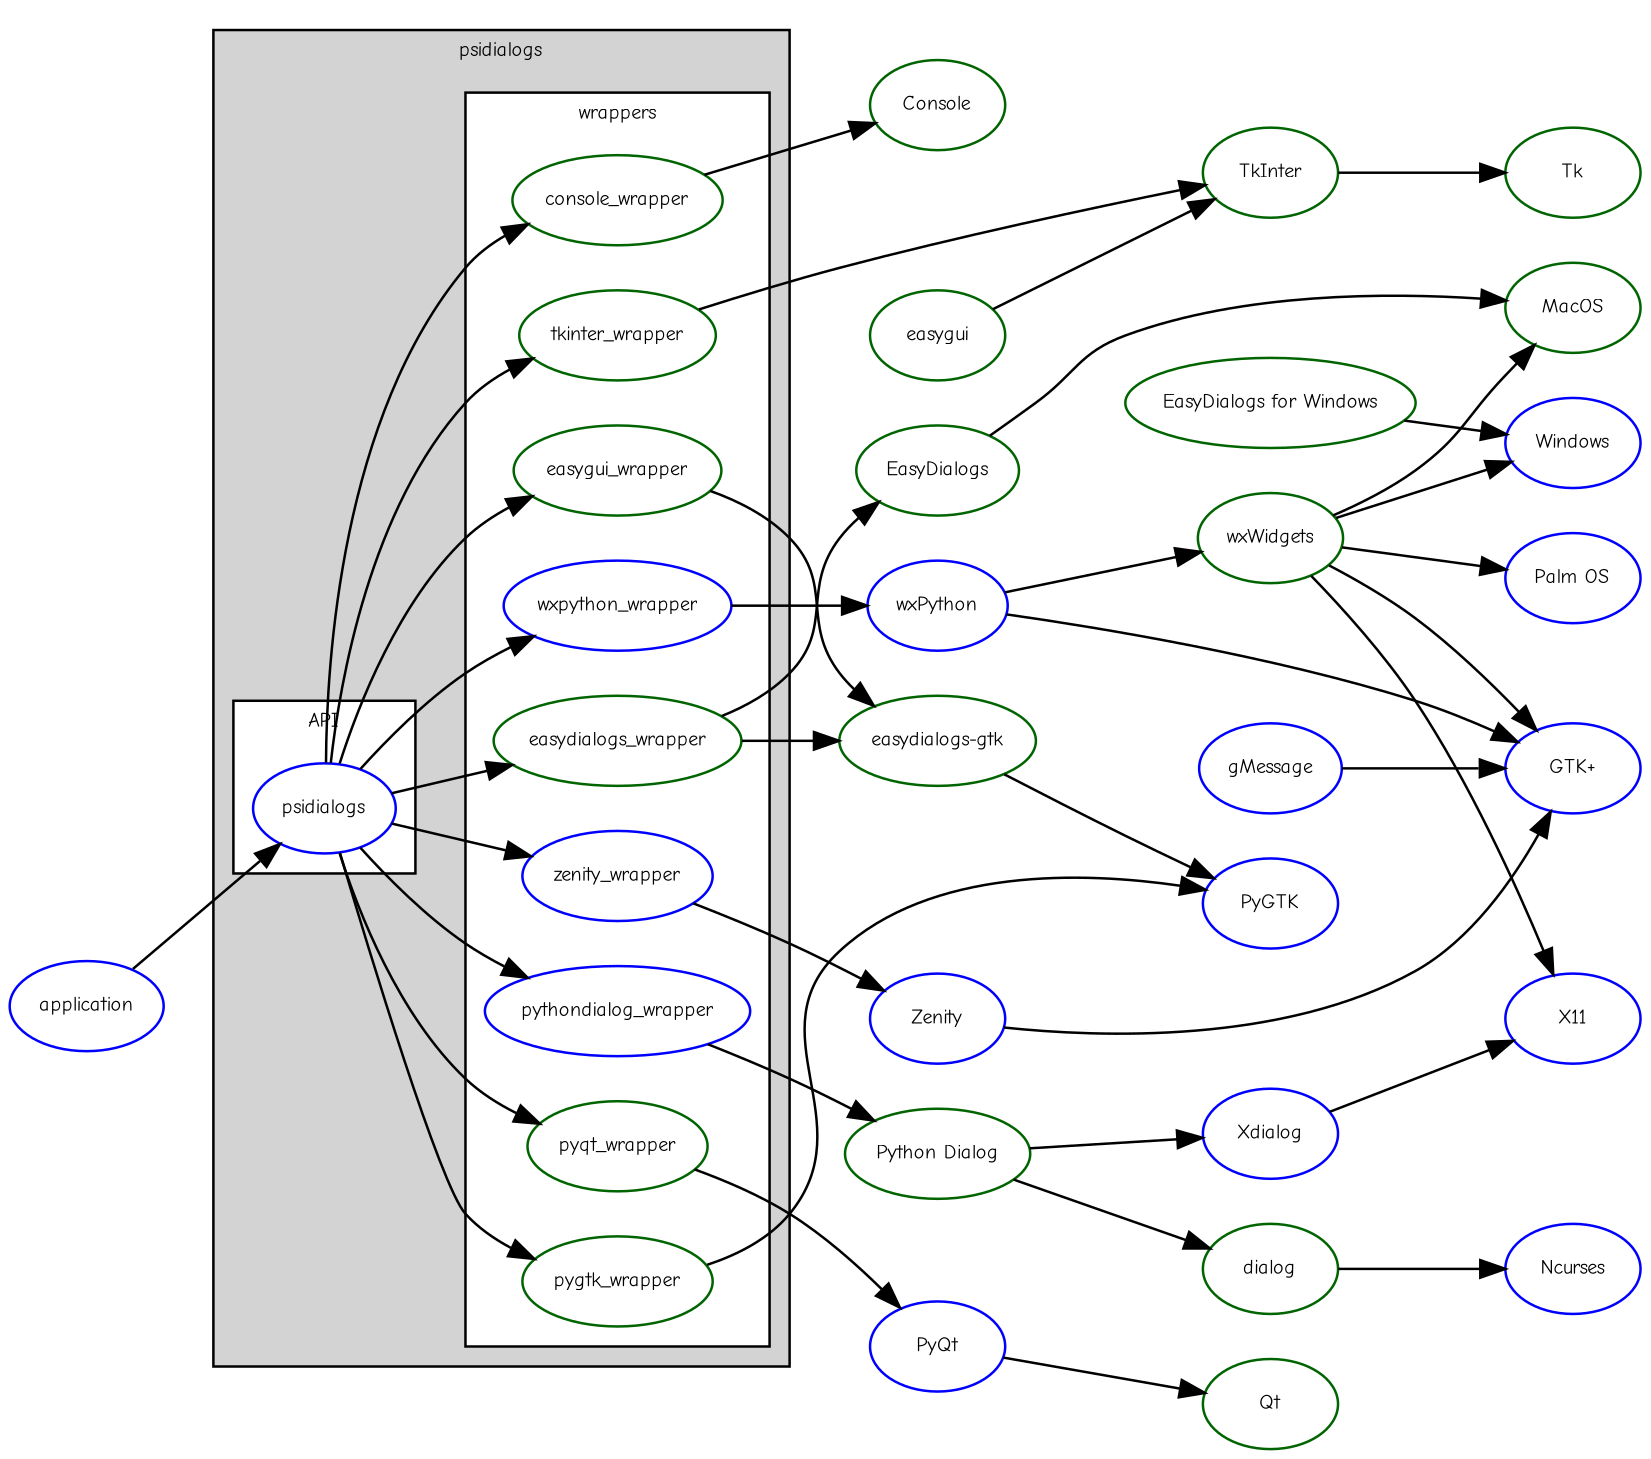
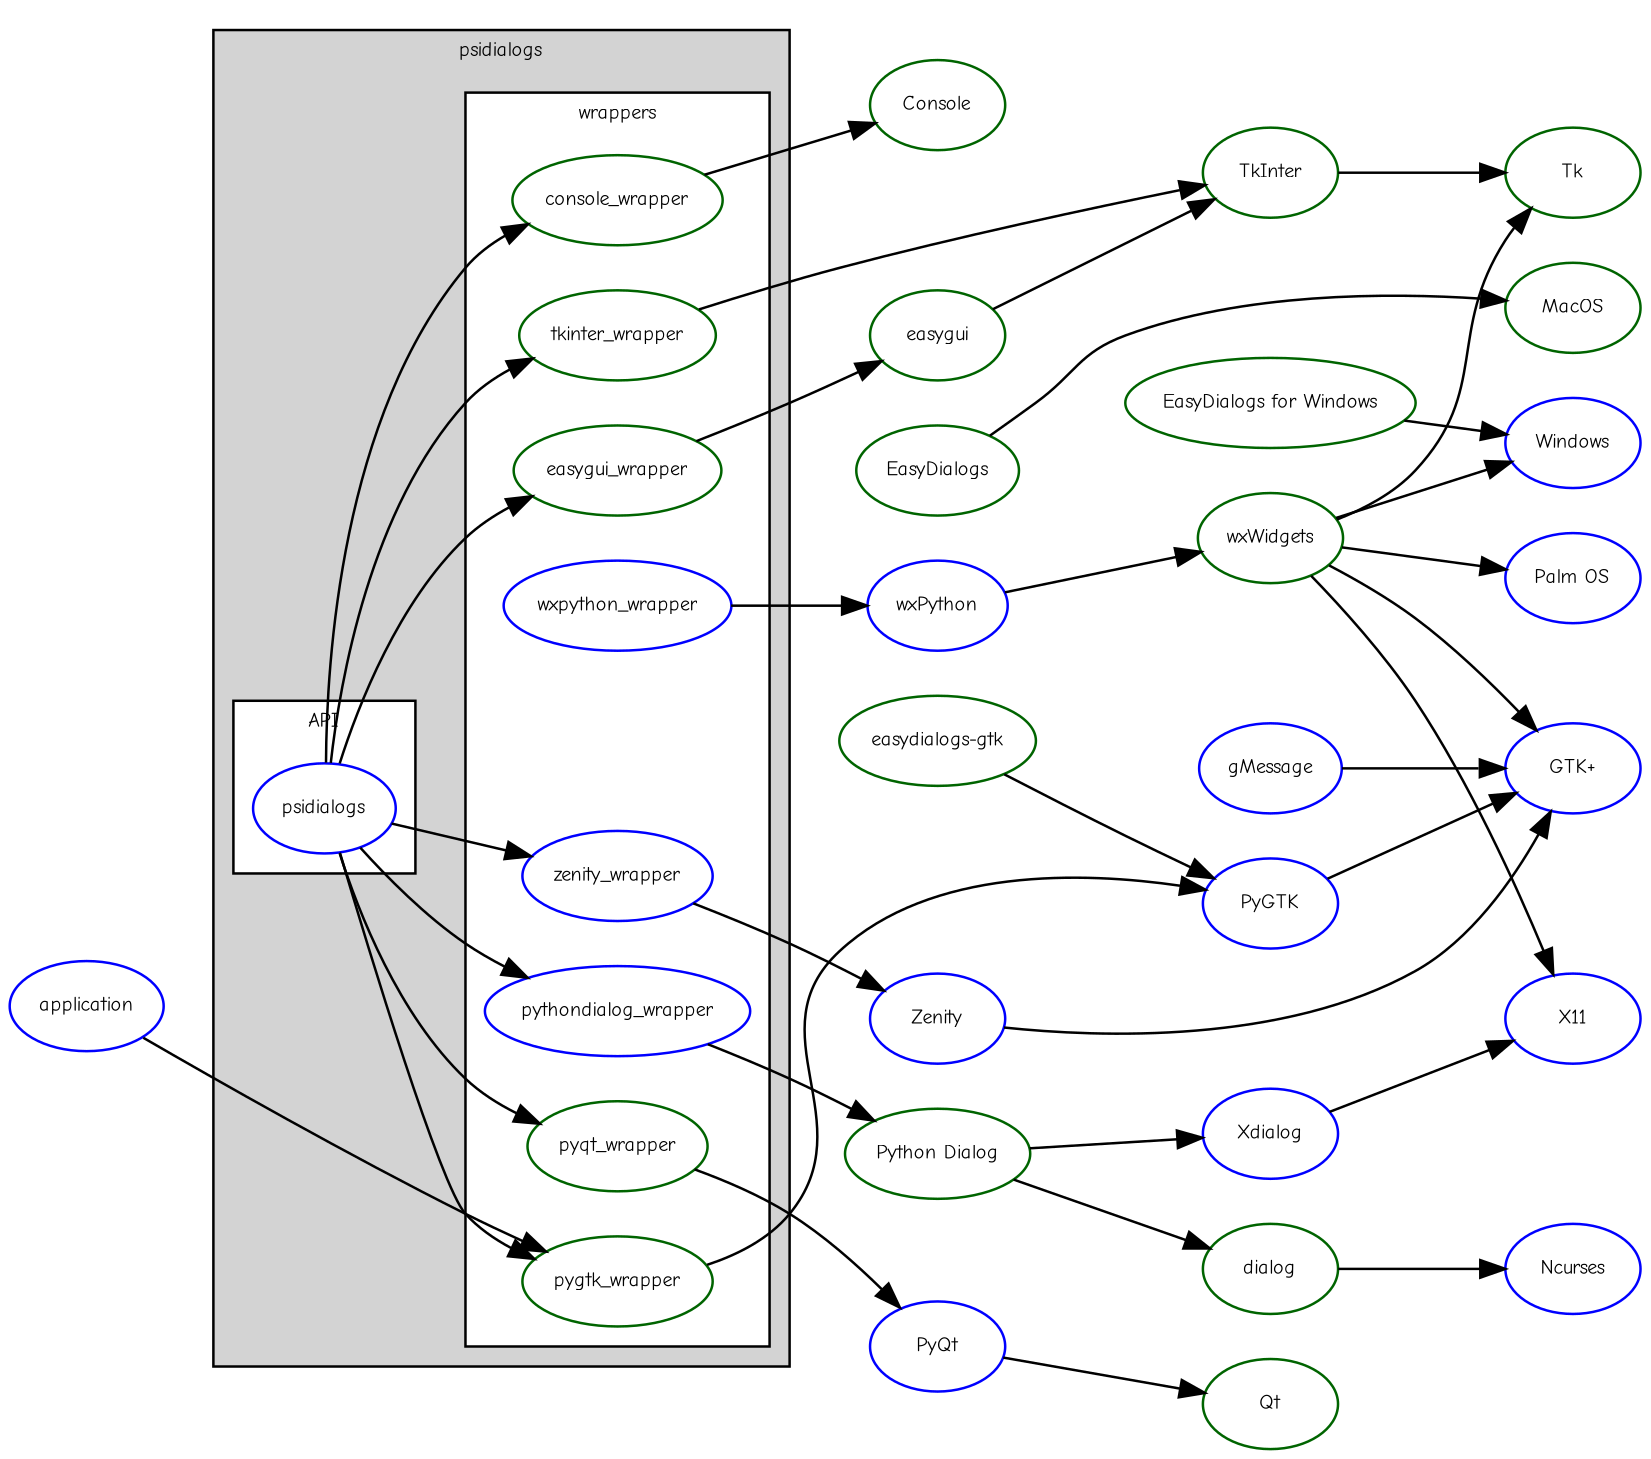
  digraph {
    fontname="Comic Neue"
    fontsize=8
    rankdir=LR
    node [color=darkgreen fontname="Comic Neue" fontsize=8]
    edge [fontname="Comic Neue"]
    psidialogs [color=blue]
    console_wrapper
    easygui_wrapper
-   easydialogs_wrapper
    pygtk_wrapper
    pyqt_wrapper
    pythondialog_wrapper [color=blue]
    tkinter_wrapper
    wxpython_wrapper [color=blue]
    zenity_wrapper [color=blue]
    Console
    easygui
    EasyDialogs
    "easydialogs-gtk"
    PyGTK [color=blue]
    PyQt [color=blue]
    "Python Dialog"
    TkInter
    wxPython [color=blue]
    Zenity [color=blue]
    MacOS
    Windows [color=blue]
    "EasyDialogs for Windows"
    gMessage [color=blue]
    "GTK+" [color=blue]
    Qt
    Xdialog [color=blue]
    dialog
    Tk
    wxWidgets
    X11 [color=blue]
    Ncurses [color=blue]
    "Palm OS" [color=blue]
    application [color=blue]
    subgraph cluster_1 {
      fillcolor=lightgrey
      label=psidialogs
      style=filled
      subgraph cluster_2 {
        fillcolor=white
        label=API
        style=filled
        psidialogs
      }
      subgraph cluster_3 {
        fillcolor=white
        label=wrappers
        style=filled
        console_wrapper
        easygui_wrapper
-       easydialogs_wrapper
        pygtk_wrapper
        pyqt_wrapper
        pythondialog_wrapper
        tkinter_wrapper
        wxpython_wrapper
        zenity_wrapper
      }
    }
    psidialogs -> console_wrapper
    psidialogs -> easygui_wrapper
-   psidialogs -> easydialogs_wrapper
    psidialogs -> pygtk_wrapper
    psidialogs -> pyqt_wrapper
    psidialogs -> pythondialog_wrapper
    psidialogs -> tkinter_wrapper
-   psidialogs -> wxpython_wrapper
    psidialogs -> zenity_wrapper
    console_wrapper -> Console
-   easygui_wrapper -> "easydialogs-gtk"
-   easydialogs_wrapper -> EasyDialogs
-   easydialogs_wrapper -> "easydialogs-gtk"
+   easygui_wrapper -> easygui
    pygtk_wrapper -> PyGTK
    pyqt_wrapper -> PyQt
    pythondialog_wrapper -> "Python Dialog"
    tkinter_wrapper -> TkInter
    wxpython_wrapper -> wxPython
    zenity_wrapper -> Zenity
    easygui -> TkInter
    EasyDialogs -> MacOS
    "easydialogs-gtk" -> PyGTK
-   wxPython -> "GTK+"
+   PyGTK -> "GTK+"
    PyQt -> Qt
    "Python Dialog" -> Xdialog
    "Python Dialog" -> dialog
    TkInter -> Tk
    wxPython -> wxWidgets
    Zenity -> "GTK+"
    "EasyDialogs for Windows" -> Windows
    gMessage -> "GTK+"
    Xdialog -> X11
    dialog -> Ncurses
-   wxWidgets -> MacOS
+   wxWidgets -> Tk
    wxWidgets -> Windows
    wxWidgets -> "GTK+"
    wxWidgets -> X11
    wxWidgets -> "Palm OS"
-   application -> psidialogs
+   application -> pygtk_wrapper
  }
